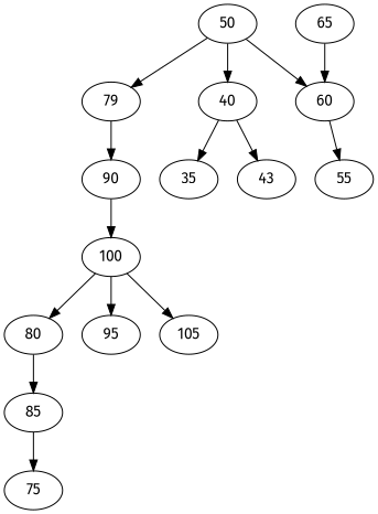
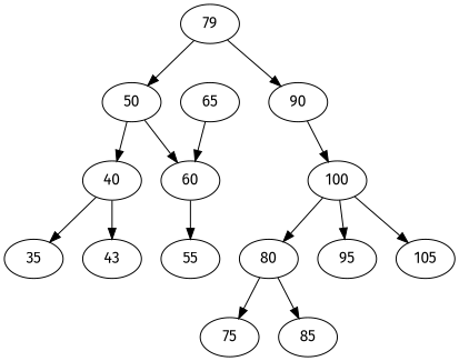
  digraph {
    fontname="Fira Sans"
    node [fontname="Fira Sans"]
    edge [fontname="Fira Sans"]
    n1 [label=79]
    50
    90
    40
    60
    100
    35
    n8 [label=43]
    55
    65
    80
    75
    85
    95
    105
-   50 -> n1
+   n1 -> 50
    n1 -> 90
    50 -> 40
    50 -> 60
    90 -> 100
    40 -> 35
    40 -> n8
    60 -> 55
    100 -> 80
    100 -> 95
    100 -> 105
    65 -> 60
-   85 -> 75
+   80 -> 75
    80 -> 85
  }
